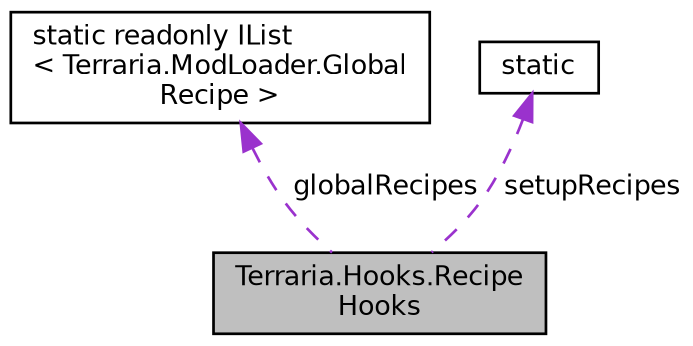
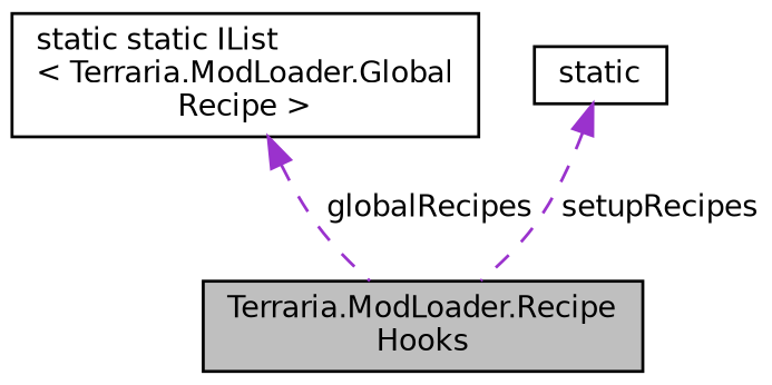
  digraph {
    node [color=black fillcolor=white fontname=Helvetica fontsize=10 shape=record style=filled]
    edge [color=darkorchid3 dir=back fontname=Helvetica fontsize=10 labelfontname=Helvetica labelfontsize=10 style=dashed]
-   n1 [fillcolor=grey75 fontcolor=black height=0.2 label="Terraria.Hooks.Recipe\lHooks" width=0.4]
-   n2 [height=0.2 label="static readonly IList\l\< Terraria.ModLoader.Global\lRecipe \>" width=0.4]
+   n1 [fillcolor=grey75 fontcolor=black height=0.2 label="Terraria.ModLoader.Recipe\lHooks" width=0.4]
+   n2 [height=0.2 label="static static IList\l\< Terraria.ModLoader.Global\lRecipe \>" width=0.4]
    n3 [height=0.2 label=static width=0.4]
    n2 -> n1 [label=" globalRecipes"]
    n3 -> n1 [label=" setupRecipes"]
  }
